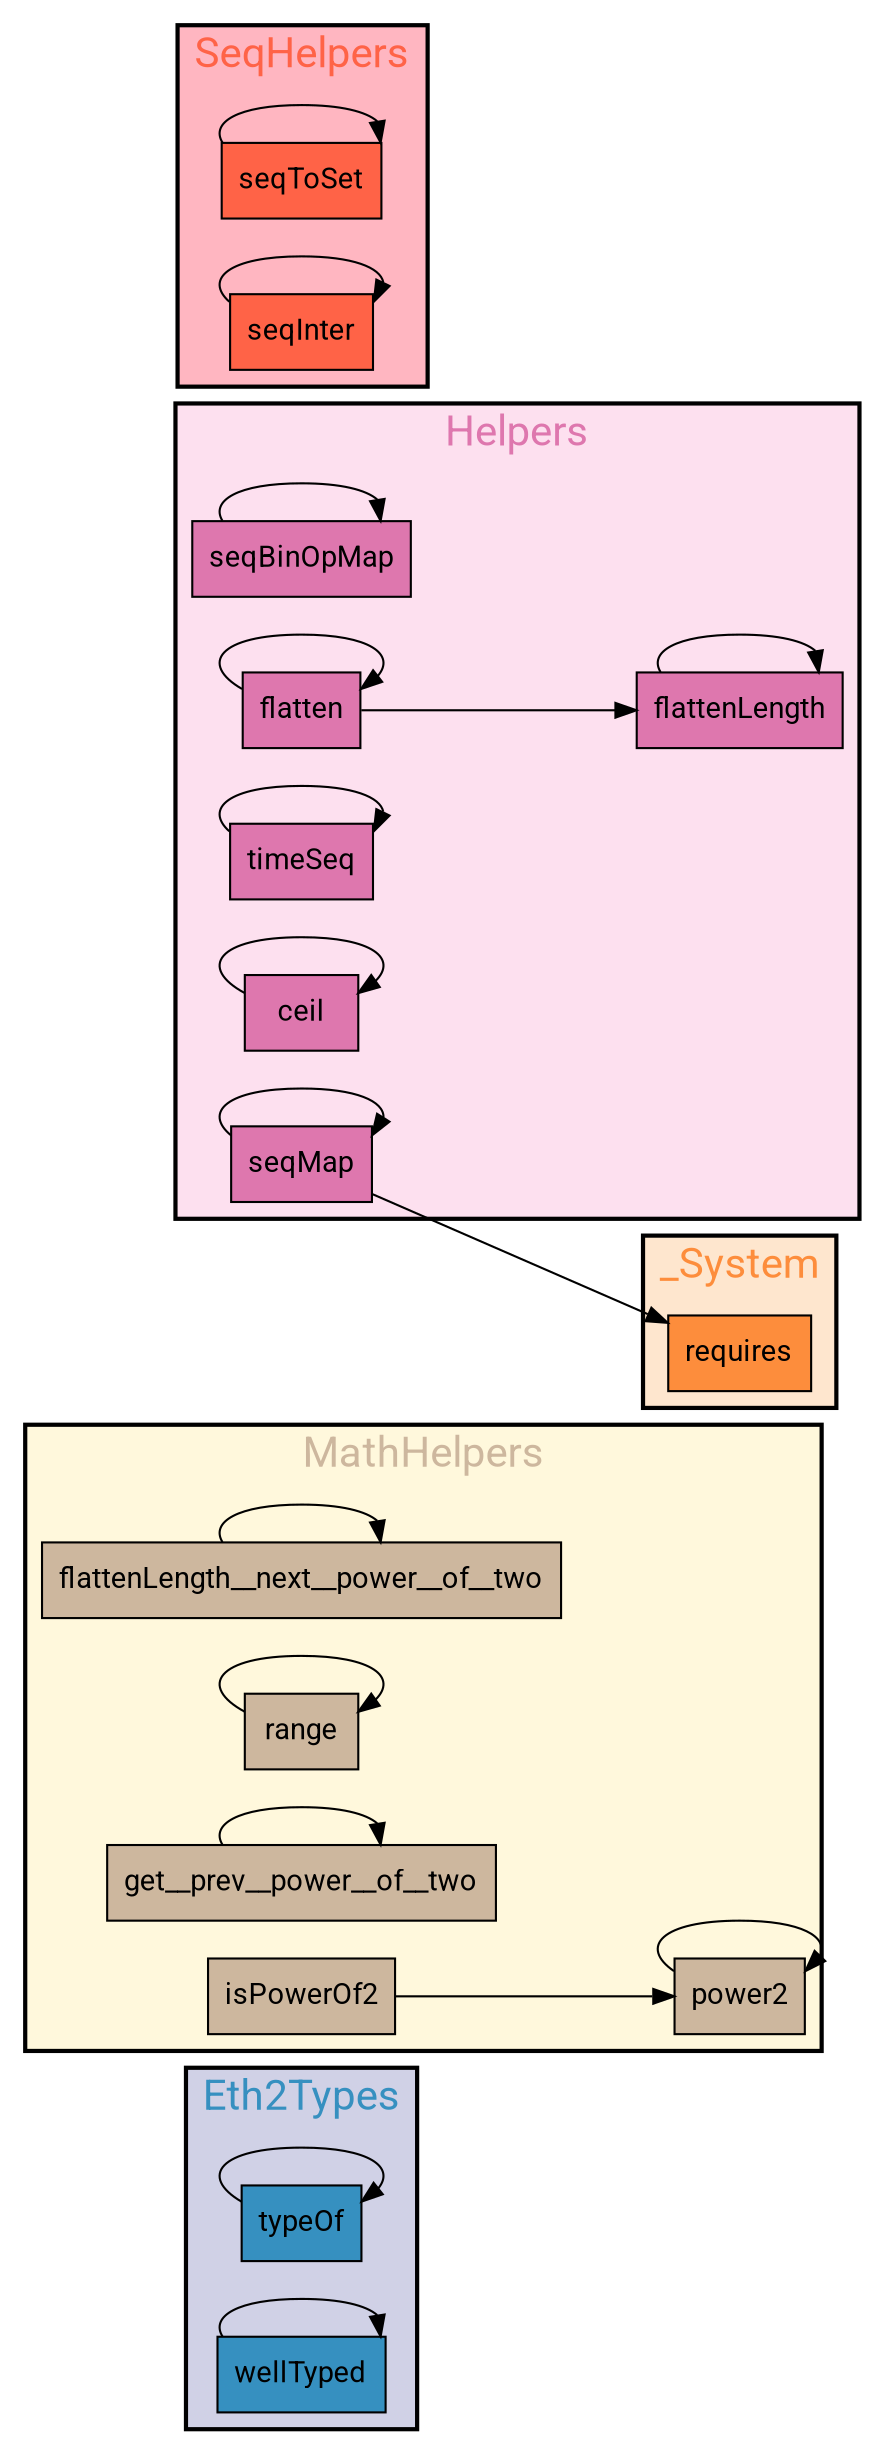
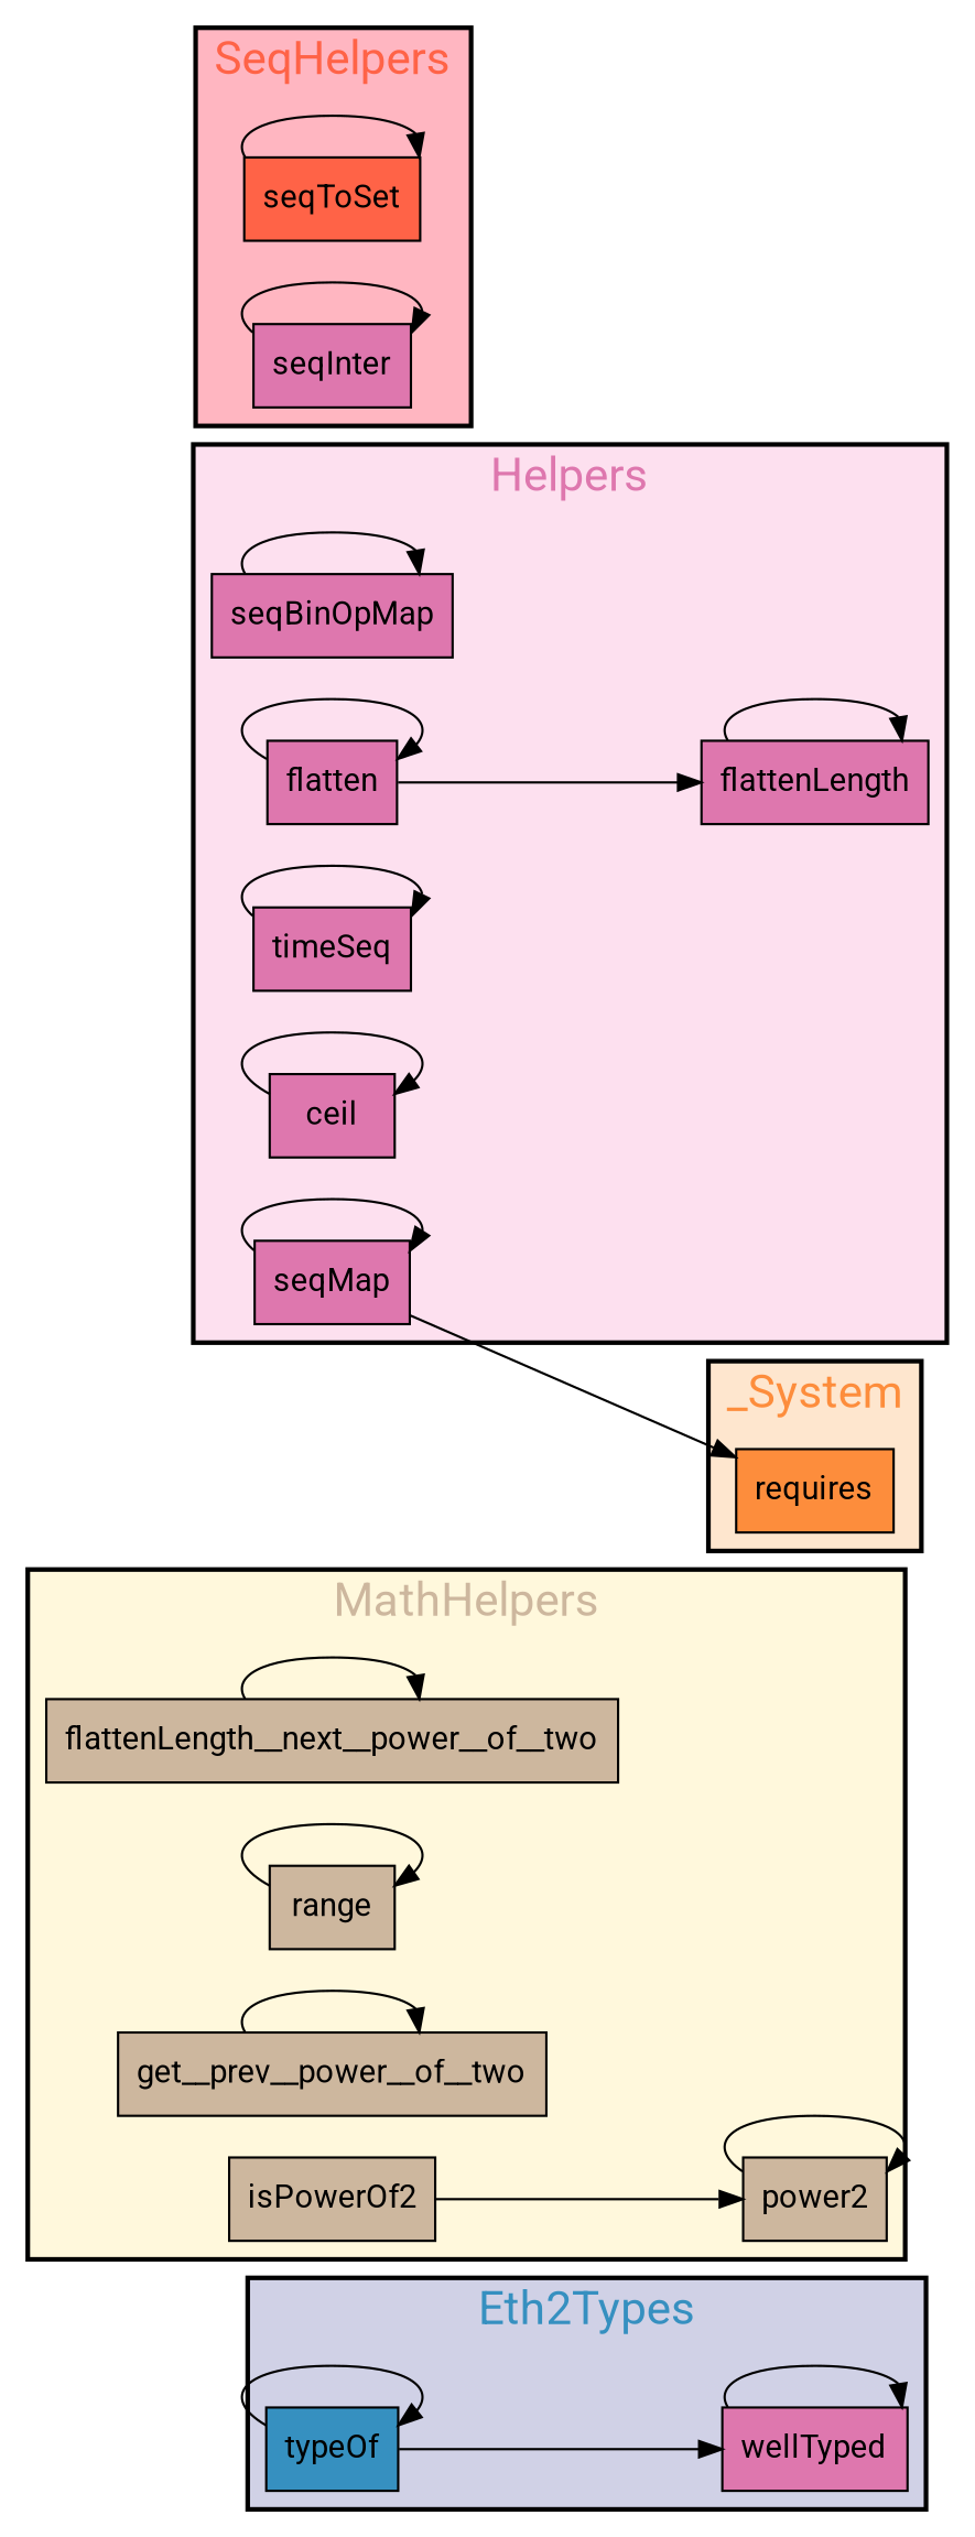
  digraph {
    fontname=Roboto
    rankdir=LR
    node [fillcolor="#de77ae" fontname=Roboto shape=rectangle style=filled]
    edge [fontname=Roboto]
    typeOf [fillcolor="#3690c0"]
-   wellTyped [fillcolor="#3690c0"]
+   wellTyped
    n3 [fillcolor=bisque3 label=flattenLength__next__power__of__two]
    range [fillcolor=bisque3]
    get__prev__power__of__two [fillcolor=bisque3]
    isPowerOf2 [fillcolor=bisque3]
    power2 [fillcolor=bisque3]
    requires [fillcolor="#fd8d3c"]
    seqBinOpMap
    seqMap
    timeSeq
    ceil
    flattenLength
    flatten
    seqToSet [fillcolor=tomato]
-   seqInter [fillcolor=tomato]
+   seqInter
    subgraph cluster_1 {
      fillcolor="#d0d1e6"
      fontcolor="#3690c0"
      fontsize=20.0
      label=Eth2Types
      penwidth=2
      style=filled
      typeOf
      wellTyped
    }
    subgraph cluster_2 {
      fillcolor=cornsilk
      fontcolor=bisque3
      fontsize=20.0
      label=MathHelpers
      penwidth=2
      style=filled
      n3
      range
      get__prev__power__of__two
      isPowerOf2
      power2
    }
    subgraph cluster_3 {
      fillcolor="#fee6ce"
      fontcolor="#fd8d3c"
      fontsize=20.0
      label=_System
      penwidth=2
      style=filled
      requires
    }
    subgraph cluster_4 {
      fillcolor="#fde0ef"
      fontcolor="#de77ae"
      fontsize=20.0
      label=Helpers
      penwidth=2
      style=filled
      seqBinOpMap
      seqMap
      timeSeq
      ceil
      flattenLength
      flatten
    }
    subgraph cluster_5 {
      fillcolor=lightpink
      fontcolor=tomato
      fontsize=20.0
      label=SeqHelpers
      penwidth=2
      style=filled
      seqToSet
      seqInter
    }
    typeOf -> typeOf
+   typeOf -> wellTyped
    wellTyped -> wellTyped
    n3 -> n3
    range -> range
    get__prev__power__of__two -> get__prev__power__of__two
    isPowerOf2 -> power2
    power2 -> power2
    seqBinOpMap -> seqBinOpMap
    seqMap -> requires
    seqMap -> seqMap
    timeSeq -> timeSeq
    ceil -> ceil
    flattenLength -> flattenLength
    flatten -> flattenLength
    flatten -> flatten
    seqToSet -> seqToSet
    seqInter -> seqInter
  }
